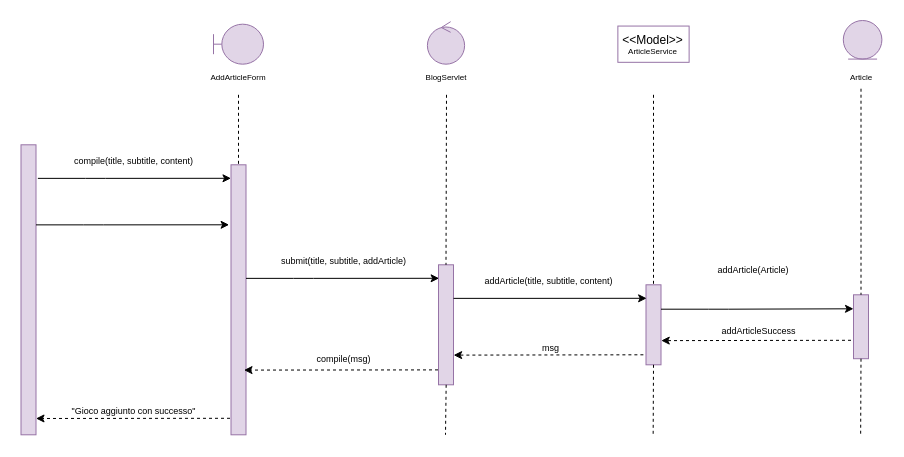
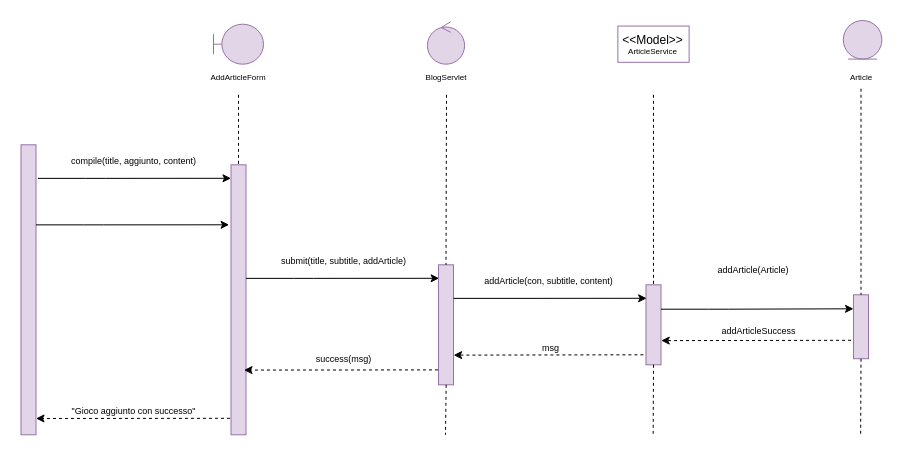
  <mxCell id="0" />
  <mxCell id="1" parent="0" />
  <mxCell id="2" value="" style="rounded=0;whiteSpace=wrap;html=1;fillColor=#e1d5e7;strokeColor=#9673a6;" vertex="1" parent="1"><mxGeometry x="20.5" y="144.3" width="15" height="290" as="geometry" /></mxCell>
  <mxCell id="3" value="" style="rounded=0;whiteSpace=wrap;html=1;fillColor=#e1d5e7;strokeColor=#9673a6;" vertex="1" parent="1"><mxGeometry x="230.5" y="164.3" width="15" height="270" as="geometry" /></mxCell>
  <mxCell id="4" value="" style="endArrow=none;dashed=1;html=1;rounded=0;fontSize=8;entryX=0.5;entryY=0;entryDx=0;entryDy=0;exitX=0.5;exitY=1;exitDx=0;exitDy=0;" edge="1" parent="1" target="3"><mxGeometry width="50" height="50" relative="1" as="geometry"><mxPoint x="238" y="94.3" as="sourcePoint" /><mxPoint x="260.5" y="154.3" as="targetPoint" /></mxGeometry></mxCell>
  <mxCell id="5" value="&lt;div&gt;AddArticleForm&lt;/div&gt;" style="text;html=1;strokeColor=none;fillColor=none;align=center;verticalAlign=middle;whiteSpace=wrap;rounded=0;fontSize=8;" vertex="1" parent="1"><mxGeometry x="223" y="69.3" width="30" height="15" as="geometry" /></mxCell>
  <mxCell id="6" value="BlogServlet" style="text;html=1;strokeColor=none;fillColor=none;align=center;verticalAlign=middle;whiteSpace=wrap;rounded=0;fontSize=8;" vertex="1" parent="1"><mxGeometry x="430.5" y="69.3" width="30" height="15" as="geometry" /></mxCell>
  <mxCell id="7" value="" style="rounded=0;whiteSpace=wrap;html=1;fillColor=#e1d5e7;strokeColor=#9673a6;" vertex="1" parent="1"><mxGeometry x="438" y="264.3" width="15" height="120" as="geometry" /></mxCell>
  <mxCell id="8" value="" style="endArrow=none;dashed=1;html=1;rounded=0;fontSize=8;entryX=0.5;entryY=0;entryDx=0;entryDy=0;" edge="1" parent="1" target="7"><mxGeometry width="50" height="50" relative="1" as="geometry"><mxPoint x="446" y="94.3" as="sourcePoint" /><mxPoint x="490.5" y="167.8" as="targetPoint" /></mxGeometry></mxCell>
  <mxCell id="9" value="" style="rounded=0;whiteSpace=wrap;html=1;fillColor=#e1d5e7;strokeColor=#9673a6;" vertex="1" parent="1"><mxGeometry x="645.5" y="284.3" width="15" height="80" as="geometry" /></mxCell>
  <mxCell id="10" value="" style="endArrow=none;dashed=1;html=1;rounded=0;fontSize=8;entryX=0.5;entryY=0;entryDx=0;entryDy=0;" edge="1" parent="1" target="9"><mxGeometry width="50" height="50" relative="1" as="geometry"><mxPoint x="653" y="94.3" as="sourcePoint" /><mxPoint x="675.5" y="192.8" as="targetPoint" /></mxGeometry></mxCell>
  <mxCell id="11" value="Article" style="text;html=1;strokeColor=none;fillColor=none;align=center;verticalAlign=middle;whiteSpace=wrap;rounded=0;fontSize=8;" vertex="1" parent="1"><mxGeometry x="845.5" y="69.3" width="30" height="15" as="geometry" /></mxCell>
  <mxCell id="12" value="" style="endArrow=classic;html=1;rounded=0;exitX=1;exitY=0;exitDx=0;exitDy=0;entryX=-0.125;entryY=0.121;entryDx=0;entryDy=0;entryPerimeter=0;" edge="1" parent="1"><mxGeometry width="50" height="50" relative="1" as="geometry"><mxPoint x="35.5" y="224.37" as="sourcePoint" /><mxPoint x="228.625" y="224.3" as="targetPoint" /><Array as="points"><mxPoint x="83" y="224.37" /><mxPoint x="103" y="224.37" /></Array></mxGeometry></mxCell>
  <mxCell id="13" value="" style="endArrow=classic;html=1;rounded=0;exitX=1;exitY=0;exitDx=0;exitDy=0;entryX=-0.125;entryY=0.121;entryDx=0;entryDy=0;entryPerimeter=0;" edge="1" parent="1"><mxGeometry width="50" height="50" relative="1" as="geometry"><mxPoint x="245.5" y="277.87" as="sourcePoint" /><mxPoint x="438.625" y="277.8" as="targetPoint" /><Array as="points"><mxPoint x="293" y="277.87" /><mxPoint x="313" y="277.87" /></Array></mxGeometry></mxCell>
  <mxCell id="14" value="" style="endArrow=classic;html=1;rounded=0;exitX=1;exitY=0;exitDx=0;exitDy=0;entryX=-0.125;entryY=0.121;entryDx=0;entryDy=0;entryPerimeter=0;" edge="1" parent="1"><mxGeometry width="50" height="50" relative="1" as="geometry"><mxPoint x="37.38" y="177.87" as="sourcePoint" /><mxPoint x="230.505" y="177.8" as="targetPoint" /><Array as="points"><mxPoint x="84.88" y="177.87" /><mxPoint x="104.88" y="177.87" /></Array></mxGeometry></mxCell>
  <mxCell id="15" value="" style="endArrow=classic;html=1;rounded=0;dashed=1;fontSize=7;exitX=-0.047;exitY=0.97;exitDx=0;exitDy=0;exitPerimeter=0;" edge="1" parent="1"><mxGeometry width="50" height="50" relative="1" as="geometry"><mxPoint x="437.505" y="369.4" as="sourcePoint" /><mxPoint x="243.5" y="369.59" as="targetPoint" /></mxGeometry></mxCell>
  <mxCell id="16" value="" style="endArrow=classic;html=1;rounded=0;exitX=1;exitY=0;exitDx=0;exitDy=0;entryX=-0.125;entryY=0.121;entryDx=0;entryDy=0;entryPerimeter=0;" edge="1" parent="1"><mxGeometry width="50" height="50" relative="1" as="geometry"><mxPoint x="453" y="297.87" as="sourcePoint" /><mxPoint x="646.125" y="297.8" as="targetPoint" /><Array as="points"><mxPoint x="500.5" y="297.87" /><mxPoint x="520.5" y="297.87" /></Array></mxGeometry></mxCell>
- <mxCell id="17" value="&lt;div style=&quot;font-size: 9px&quot;&gt;&lt;font style=&quot;font-size: 9px&quot;&gt;compile(title, subtitle, content)&lt;/font&gt;&lt;/div&gt;" style="text;html=1;strokeColor=none;fillColor=none;align=center;verticalAlign=middle;whiteSpace=wrap;rounded=0;fontSize=9;" vertex="1" parent="1"><mxGeometry x="35.5" y="144.3" width="195" height="33.5" as="geometry" /></mxCell>
- <mxCell id="18" value="compile(msg)" style="text;html=1;strokeColor=none;fillColor=none;align=center;verticalAlign=middle;whiteSpace=wrap;rounded=0;fontSize=9;" vertex="1" parent="1"><mxGeometry x="245.5" y="342.62" width="195" height="33.5" as="geometry" /></mxCell>
+ <mxCell id="17" value="&lt;div style=&quot;font-size: 9px&quot;&gt;&lt;font style=&quot;font-size: 9px&quot;&gt;compile(title, aggiunto, content)&lt;/font&gt;&lt;/div&gt;" style="text;html=1;strokeColor=none;fillColor=none;align=center;verticalAlign=middle;whiteSpace=wrap;rounded=0;fontSize=9;" vertex="1" parent="1"><mxGeometry x="35.5" y="144.3" width="195" height="33.5" as="geometry" /></mxCell>
+ <mxCell id="18" value="success(msg)" style="text;html=1;strokeColor=none;fillColor=none;align=center;verticalAlign=middle;whiteSpace=wrap;rounded=0;fontSize=9;" vertex="1" parent="1"><mxGeometry x="245.5" y="342.62" width="195" height="33.5" as="geometry" /></mxCell>
  <mxCell id="19" value="&quot;Gioco aggiunto con successo&quot;" style="text;html=1;strokeColor=none;fillColor=none;align=center;verticalAlign=middle;whiteSpace=wrap;rounded=0;fontSize=9;" vertex="1" parent="1"><mxGeometry x="35.5" y="394.3" width="195" height="33.5" as="geometry" /></mxCell>
  <mxCell id="20" value="msg" style="text;html=1;strokeColor=none;fillColor=none;align=center;verticalAlign=middle;whiteSpace=wrap;rounded=0;fontSize=9;" vertex="1" parent="1"><mxGeometry x="453" y="330.8" width="195" height="33.5" as="geometry" /></mxCell>
  <mxCell id="21" value="" style="endArrow=classic;html=1;rounded=0;dashed=1;fontSize=7;" edge="1" parent="1"><mxGeometry width="50" height="50" relative="1" as="geometry"><mxPoint x="642.88" y="354.3" as="sourcePoint" /><mxPoint x="453.13" y="354.62" as="targetPoint" /></mxGeometry></mxCell>
  <mxCell id="22" value="" style="endArrow=classic;html=1;rounded=0;dashed=1;fontSize=7;exitX=-0.047;exitY=0.97;exitDx=0;exitDy=0;exitPerimeter=0;" edge="1" parent="1"><mxGeometry width="50" height="50" relative="1" as="geometry"><mxPoint x="229.505" y="417.8" as="sourcePoint" /><mxPoint x="35.5" y="417.99" as="targetPoint" /></mxGeometry></mxCell>
  <mxCell id="23" value="&lt;div style=&quot;font-size: 9px&quot;&gt;&lt;font style=&quot;font-size: 9px&quot;&gt;submit(title, subtitle, addArticle)&lt;/font&gt;&lt;/div&gt;" style="text;html=1;strokeColor=none;fillColor=none;align=center;verticalAlign=middle;whiteSpace=wrap;rounded=0;fontSize=9;" vertex="1" parent="1"><mxGeometry x="245.5" y="244.3" width="195" height="33.5" as="geometry" /></mxCell>
- <mxCell id="24" value="&lt;div style=&quot;font-size: 9px&quot;&gt;&lt;font style=&quot;font-size: 9px&quot;&gt;addArticle(title, subtitle, content)&lt;/font&gt;&lt;/div&gt;" style="text;html=1;strokeColor=none;fillColor=none;align=center;verticalAlign=middle;whiteSpace=wrap;rounded=0;fontSize=9;" vertex="1" parent="1"><mxGeometry x="450.5" y="264.3" width="195" height="33.5" as="geometry" /></mxCell>
+ <mxCell id="24" value="&lt;div style=&quot;font-size: 9px&quot;&gt;&lt;font style=&quot;font-size: 9px&quot;&gt;addArticle(con, subtitle, content)&lt;/font&gt;&lt;/div&gt;" style="text;html=1;strokeColor=none;fillColor=none;align=center;verticalAlign=middle;whiteSpace=wrap;rounded=0;fontSize=9;" vertex="1" parent="1"><mxGeometry x="450.5" y="264.3" width="195" height="33.5" as="geometry" /></mxCell>
  <mxCell id="25" value="&lt;font style=&quot;font-size: 9px&quot;&gt;addArticle(Article)&lt;/font&gt;" style="text;html=1;strokeColor=none;fillColor=none;align=center;verticalAlign=middle;whiteSpace=wrap;rounded=0;" vertex="1" parent="1"><mxGeometry x="723" y="254.3" width="60" height="30" as="geometry" /></mxCell>
  <mxCell id="26" value="" style="endArrow=classic;html=1;rounded=0;exitX=1;exitY=0;exitDx=0;exitDy=0;entryX=0;entryY=0.219;entryDx=0;entryDy=0;entryPerimeter=0;" edge="1" parent="1" target="27"><mxGeometry width="50" height="50" relative="1" as="geometry"><mxPoint x="660.5" y="308.69" as="sourcePoint" /><mxPoint x="843" y="308.3" as="targetPoint" /><Array as="points"><mxPoint x="708" y="308.69" /><mxPoint x="728" y="308.69" /></Array></mxGeometry></mxCell>
  <mxCell id="27" value="" style="rounded=0;whiteSpace=wrap;html=1;fillColor=#e1d5e7;strokeColor=#9673a6;" vertex="1" parent="1"><mxGeometry x="853" y="294.3" width="15" height="63.91" as="geometry" /></mxCell>
  <mxCell id="28" value="" style="endArrow=none;dashed=1;html=1;rounded=0;fontSize=8;entryX=0.5;entryY=0;entryDx=0;entryDy=0;" edge="1" parent="1" target="27"><mxGeometry width="50" height="50" relative="1" as="geometry"><mxPoint x="860.5" y="88.21" as="sourcePoint" /><mxPoint x="883" y="186.71" as="targetPoint" /></mxGeometry></mxCell>
  <mxCell id="29" value="addArticleSuccess" style="text;html=1;strokeColor=none;fillColor=none;align=center;verticalAlign=middle;whiteSpace=wrap;rounded=0;fontSize=9;" vertex="1" parent="1"><mxGeometry x="660.5" y="314.3" width="195" height="33.5" as="geometry" /></mxCell>
  <mxCell id="30" value="" style="endArrow=classic;html=1;rounded=0;dashed=1;fontSize=7;" edge="1" parent="1"><mxGeometry width="50" height="50" relative="1" as="geometry"><mxPoint x="850.5" y="339.8" as="sourcePoint" /><mxPoint x="660.75" y="340.12" as="targetPoint" /></mxGeometry></mxCell>
  <mxCell id="31" value="" style="endArrow=none;dashed=1;html=1;rounded=0;fontSize=8;" edge="1" parent="1"><mxGeometry width="50" height="50" relative="1" as="geometry"><mxPoint x="445.66" y="384.3" as="sourcePoint" /><mxPoint x="445" y="434.3" as="targetPoint" /></mxGeometry></mxCell>
  <mxCell id="32" value="" style="endArrow=none;dashed=1;html=1;rounded=0;fontSize=8;exitX=0.5;exitY=1;exitDx=0;exitDy=0;" edge="1" parent="1" source="9"><mxGeometry width="50" height="50" relative="1" as="geometry"><mxPoint x="653.32" y="384.3" as="sourcePoint" /><mxPoint x="652.66" y="434.3" as="targetPoint" /></mxGeometry></mxCell>
  <mxCell id="33" value="" style="endArrow=none;dashed=1;html=1;rounded=0;fontSize=8;exitX=0.5;exitY=1;exitDx=0;exitDy=0;" edge="1" parent="1" source="27"><mxGeometry width="50" height="50" relative="1" as="geometry"><mxPoint x="860.5" y="364.3" as="sourcePoint" /><mxPoint x="860.16" y="434.3" as="targetPoint" /></mxGeometry></mxCell>
  <mxCell id="34" value="" style="shape=umlBoundary;whiteSpace=wrap;html=1;fillColor=#e1d5e7;strokeColor=#9673a6;" vertex="1" parent="1"><mxGeometry x="213" y="23.68" width="50" height="40" as="geometry" /></mxCell>
  <mxCell id="35" value="" style="ellipse;shape=umlControl;whiteSpace=wrap;html=1;fillColor=#e1d5e7;strokeColor=#9673a6;" vertex="1" parent="1"><mxGeometry x="426.91" y="21.18" width="37.19" height="42.5" as="geometry" /></mxCell>
  <mxCell id="36" value="&lt;div&gt;&amp;lt;&amp;lt;Model&amp;gt;&amp;gt;&lt;/div&gt;&lt;div style=&quot;font-size: 8px&quot;&gt;ArticleService&lt;br&gt;&lt;/div&gt;" style="rounded=0;whiteSpace=wrap;html=1;fillColor=#ffffff;strokeColor=#9673a6;" vertex="1" parent="1"><mxGeometry x="617.37" y="25.56" width="71.25" height="36.25" as="geometry" /></mxCell>
  <mxCell id="37" value="" style="ellipse;shape=umlEntity;whiteSpace=wrap;html=1;fontSize=8;fillColor=#e1d5e7;strokeColor=#9673a6;" vertex="1" parent="1"><mxGeometry x="842.81" y="20" width="38.59" height="38.59" as="geometry" /></mxCell>
